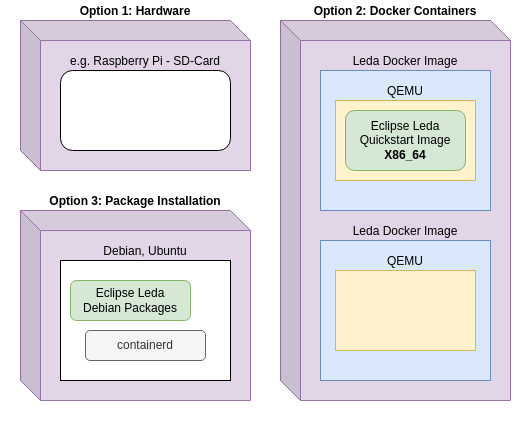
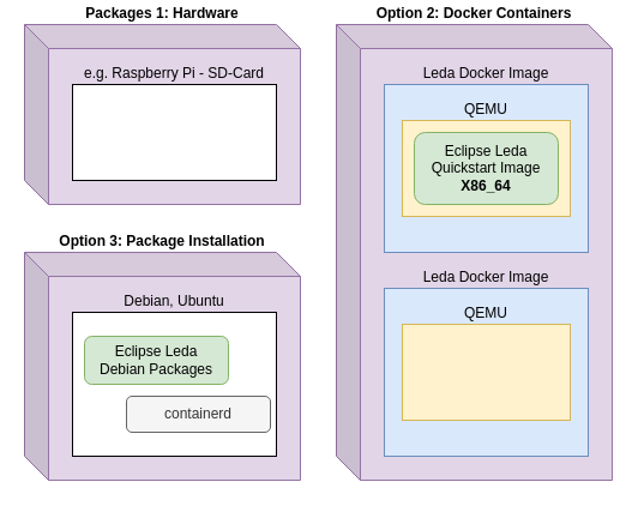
  <mxCell id="0" />
  <mxCell id="1" parent="0" />
- <mxCell id="2" value="Option 1: Hardware" style="shape=cube;whiteSpace=wrap;html=1;boundedLbl=1;backgroundOutline=1;darkOpacity=0.05;darkOpacity2=0.1;fillColor=#e1d5e7;strokeColor=#9673a6;labelPosition=center;verticalLabelPosition=top;align=center;verticalAlign=bottom;fontStyle=1" vertex="1" parent="1"><mxGeometry x="20" y="20" width="230" height="150" as="geometry" /></mxCell>
- <mxCell id="3" value="e.g. Raspberry Pi - SD-Card" style="whiteSpace=wrap;html=1;labelPosition=center;verticalLabelPosition=top;align=center;verticalAlign=bottom;rounded=1;" vertex="1" parent="1"><mxGeometry x="60" y="70" width="170" height="80" as="geometry" /></mxCell>
+ <mxCell id="2" value="Packages 1: Hardware" style="shape=cube;whiteSpace=wrap;html=1;boundedLbl=1;backgroundOutline=1;darkOpacity=0.05;darkOpacity2=0.1;fillColor=#e1d5e7;strokeColor=#9673a6;labelPosition=center;verticalLabelPosition=top;align=center;verticalAlign=bottom;fontStyle=1" vertex="1" parent="1"><mxGeometry x="20" y="20" width="230" height="150" as="geometry" /></mxCell>
+ <mxCell id="3" value="e.g. Raspberry Pi - SD-Card" style="rounded=0;whiteSpace=wrap;html=1;labelPosition=center;verticalLabelPosition=top;align=center;verticalAlign=bottom;" vertex="1" parent="1"><mxGeometry x="60" y="70" width="170" height="80" as="geometry" /></mxCell>
  <mxCell id="4" value="Option 2: Docker Containers" style="shape=cube;whiteSpace=wrap;html=1;boundedLbl=1;backgroundOutline=1;darkOpacity=0.05;darkOpacity2=0.1;fillColor=#e1d5e7;strokeColor=#9673a6;labelPosition=center;verticalLabelPosition=top;align=center;verticalAlign=bottom;fontStyle=1" vertex="1" parent="1"><mxGeometry x="280" y="20" width="230" height="380" as="geometry" /></mxCell>
  <mxCell id="5" value="Leda Docker Image" style="rounded=0;whiteSpace=wrap;html=1;labelPosition=center;verticalLabelPosition=top;align=center;verticalAlign=bottom;fillColor=#dae8fc;strokeColor=#6c8ebf;" vertex="1" parent="1"><mxGeometry x="320" y="70" width="170" height="140" as="geometry" /></mxCell>
  <mxCell id="6" value="QEMU" style="rounded=0;whiteSpace=wrap;html=1;labelPosition=center;verticalLabelPosition=top;align=center;verticalAlign=bottom;fillColor=#fff2cc;strokeColor=#d6b656;" vertex="1" parent="1"><mxGeometry x="335" y="100" width="140" height="80" as="geometry" /></mxCell>
  <mxCell id="7" value="Eclipse Leda&lt;br&gt;Quickstart Image&lt;br&gt;&lt;b&gt;X86_64&lt;/b&gt;" style="rounded=1;whiteSpace=wrap;html=1;fillColor=#d5e8d4;strokeColor=#82b366;" vertex="1" parent="1"><mxGeometry x="345" y="110" width="120" height="60" as="geometry" /></mxCell>
  <mxCell id="8" value="Option 3: Package Installation" style="shape=cube;whiteSpace=wrap;html=1;boundedLbl=1;backgroundOutline=1;darkOpacity=0.05;darkOpacity2=0.1;fillColor=#e1d5e7;strokeColor=#9673a6;labelPosition=center;verticalLabelPosition=top;align=center;verticalAlign=bottom;fontStyle=1" vertex="1" parent="1"><mxGeometry x="20" y="210" width="230" height="190" as="geometry" /></mxCell>
  <mxCell id="9" value="Debian, Ubuntu" style="rounded=0;whiteSpace=wrap;html=1;labelPosition=center;verticalLabelPosition=top;align=center;verticalAlign=bottom;" vertex="1" parent="1"><mxGeometry x="60" y="260" width="170" height="120" as="geometry" /></mxCell>
  <mxCell id="10" value="Eclipse Leda&lt;br&gt;Debian Packages" style="rounded=1;whiteSpace=wrap;html=1;fillColor=#d5e8d4;strokeColor=#82b366;" vertex="1" parent="1"><mxGeometry x="70" y="280" width="120" height="40" as="geometry" /></mxCell>
- <mxCell id="11" value="containerd" style="rounded=1;whiteSpace=wrap;html=1;fillColor=#f5f5f5;strokeColor=#666666;fontColor=#333333;" vertex="1" parent="1"><mxGeometry x="85" y="330" width="120" height="30" as="geometry" /></mxCell>
+ <mxCell id="11" value="containerd" style="rounded=1;whiteSpace=wrap;html=1;fillColor=#f5f5f5;strokeColor=#666666;fontColor=#333333;" vertex="1" parent="1"><mxGeometry x="105" y="330" width="120" height="30" as="geometry" /></mxCell>
  <mxCell id="12" value="Leda Docker Image" style="rounded=0;whiteSpace=wrap;html=1;labelPosition=center;verticalLabelPosition=top;align=center;verticalAlign=bottom;fillColor=#dae8fc;strokeColor=#6c8ebf;" vertex="1" parent="1"><mxGeometry x="320" y="240" width="170" height="140" as="geometry" /></mxCell>
  <mxCell id="13" value="Eclipse Leda&lt;br&gt;Quickstart Image&lt;br&gt;X86_64" style="rounded=1;whiteSpace=wrap;html=1;fillColor=#d5e8d4;strokeColor=#82b366;" vertex="1" parent="1"><mxGeometry x="345" y="280" width="120" height="60" as="geometry" /></mxCell>
  <mxCell id="14" value="QEMU" style="rounded=0;whiteSpace=wrap;html=1;labelPosition=center;verticalLabelPosition=top;align=center;verticalAlign=bottom;fillColor=#fff2cc;strokeColor=#d6b656;" vertex="1" parent="1"><mxGeometry x="335" y="270" width="140" height="80" as="geometry" /></mxCell>
